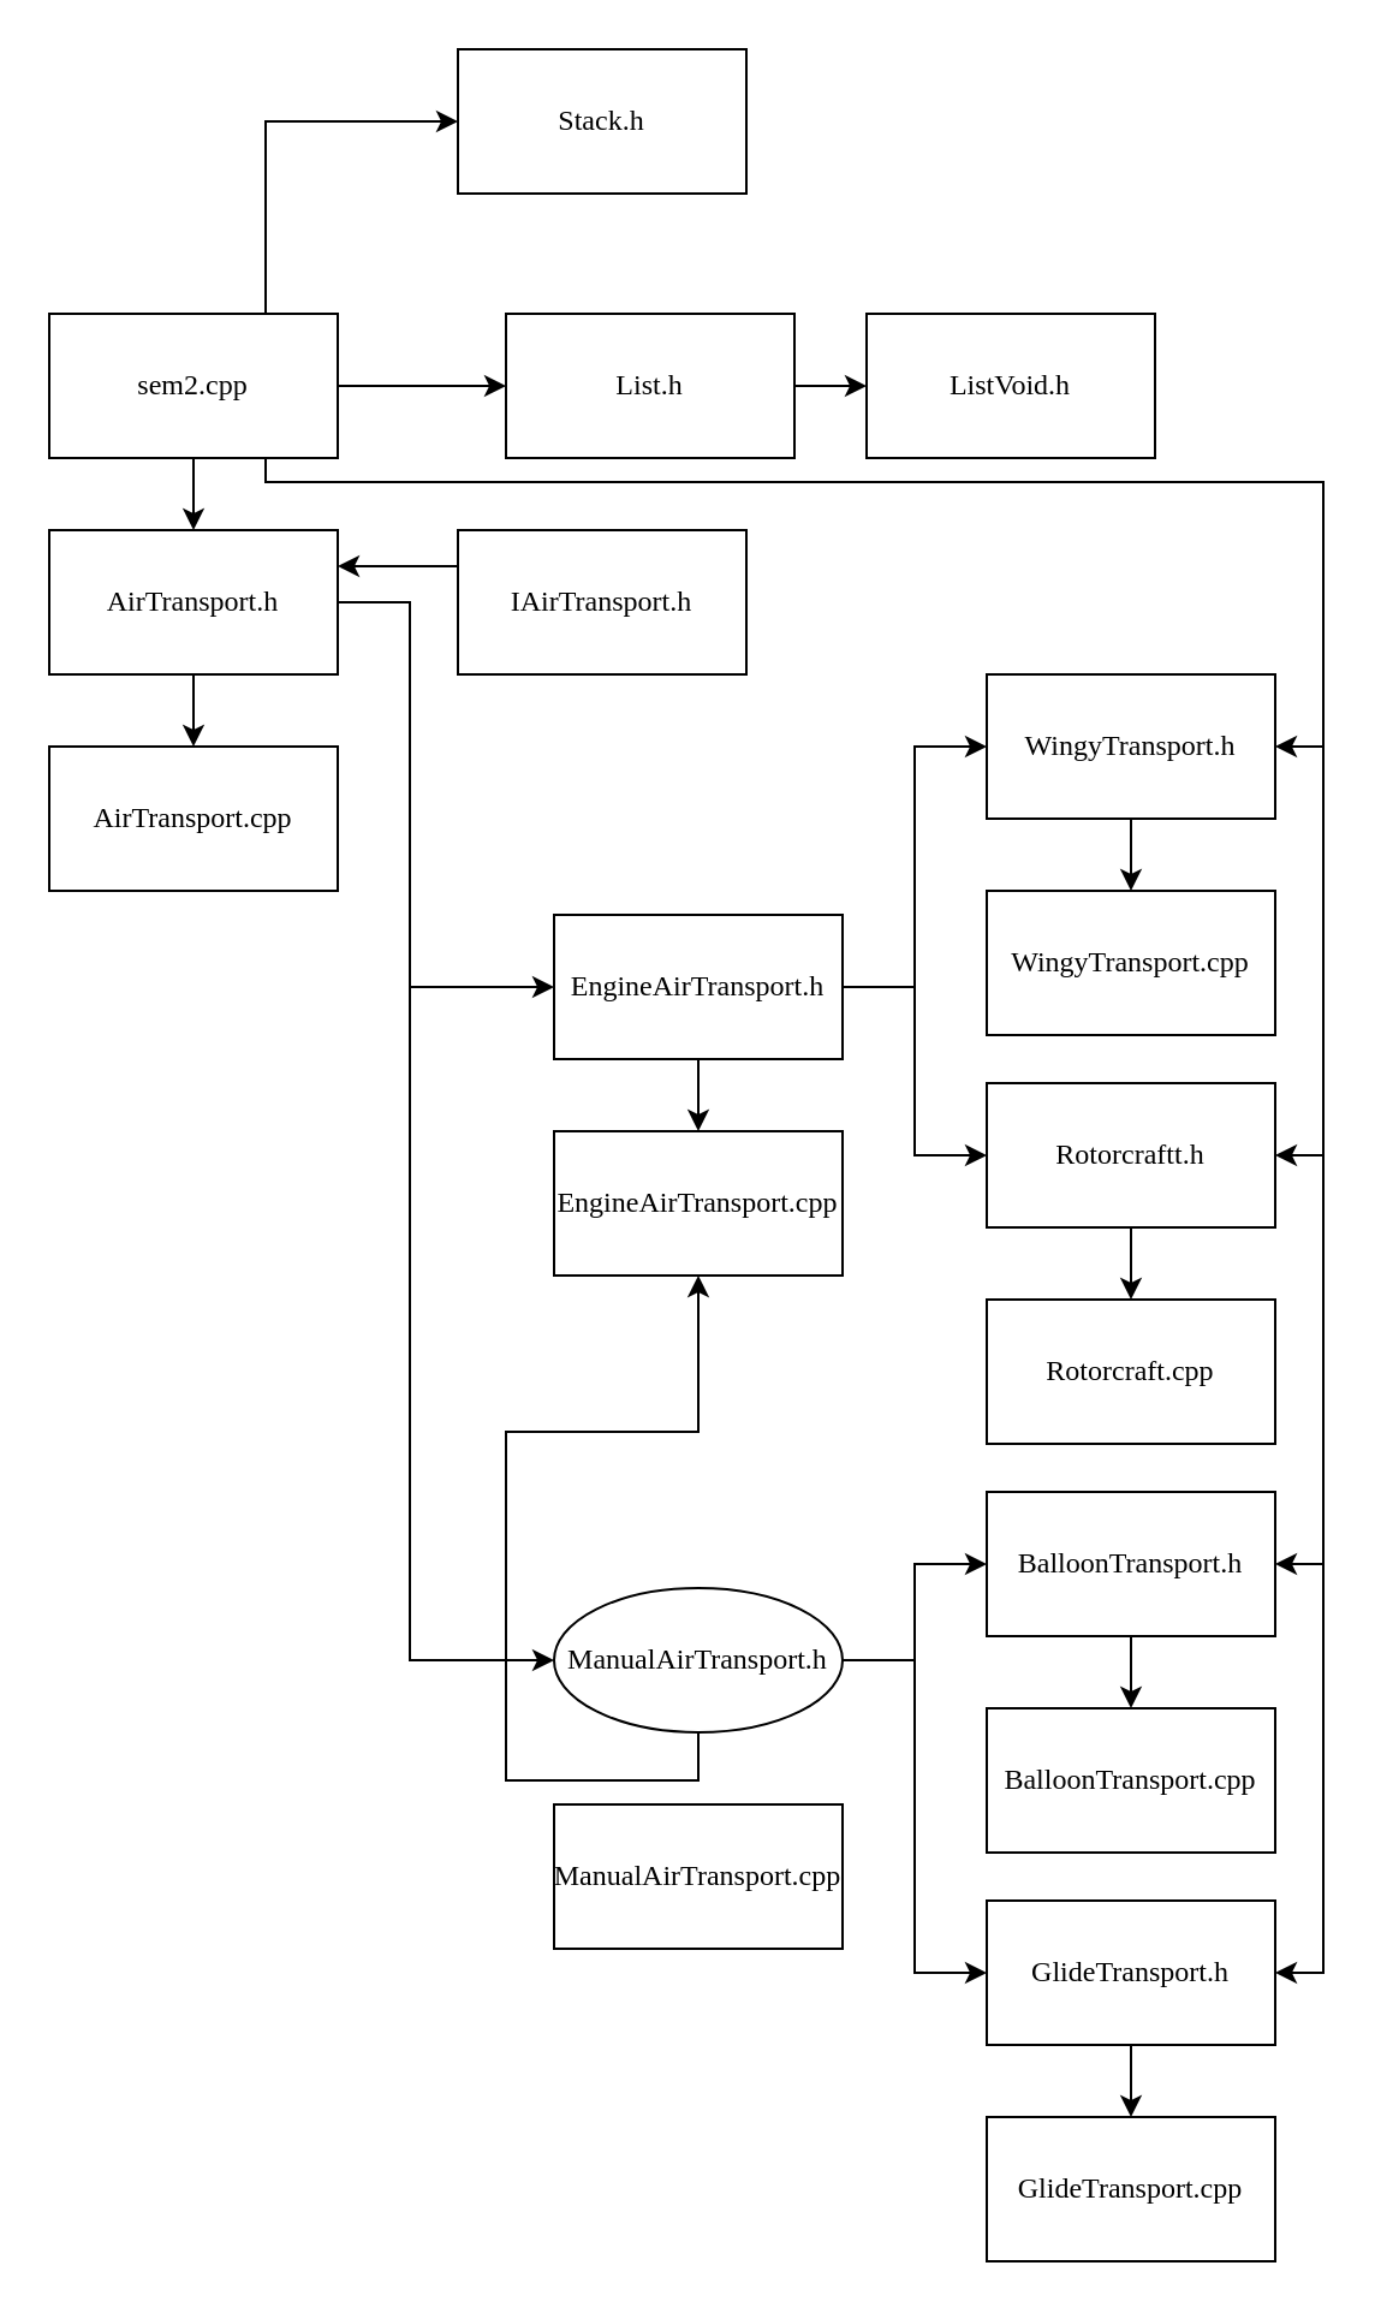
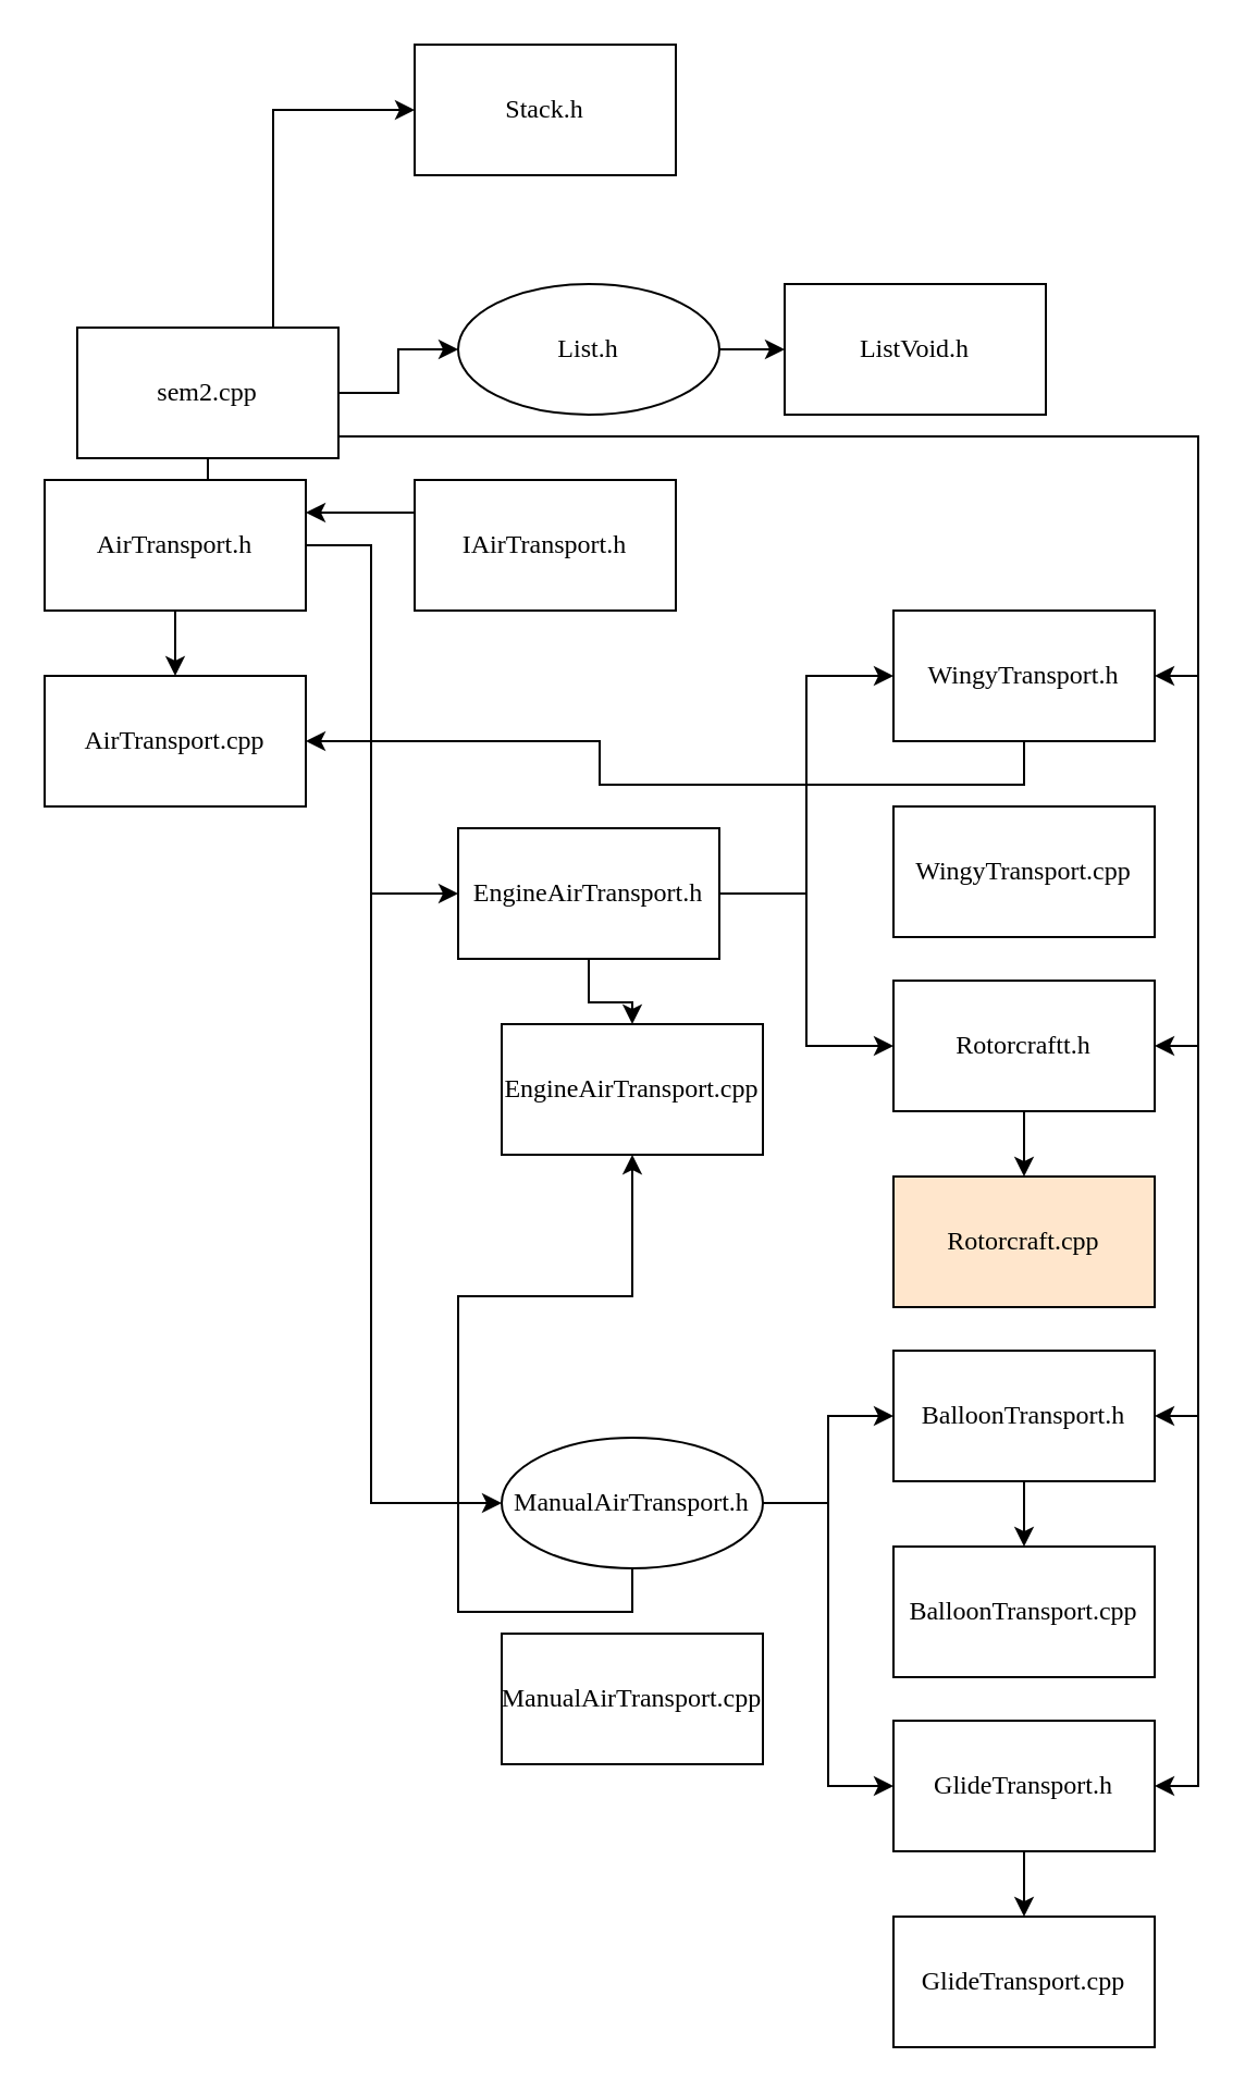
  <mxCell id="0" />
  <mxCell id="1" parent="0" />
  <mxCell id="2" style="edgeStyle=orthogonalEdgeStyle;rounded=0;orthogonalLoop=1;jettySize=auto;html=1;exitX=0.5;exitY=1;exitDx=0;exitDy=0;fontFamily=Times New Roman;fontSize=12;" parent="1" source="9" target="13" edge="1"><mxGeometry relative="1" as="geometry" /></mxCell>
  <mxCell id="3" style="edgeStyle=orthogonalEdgeStyle;rounded=0;orthogonalLoop=1;jettySize=auto;html=1;exitX=1;exitY=0.5;exitDx=0;exitDy=0;entryX=0;entryY=0.5;entryDx=0;entryDy=0;" parent="1" source="9" target="40" edge="1"><mxGeometry relative="1" as="geometry" /></mxCell>
  <mxCell id="4" style="edgeStyle=orthogonalEdgeStyle;rounded=0;orthogonalLoop=1;jettySize=auto;html=1;exitX=0.75;exitY=0;exitDx=0;exitDy=0;entryX=0;entryY=0.5;entryDx=0;entryDy=0;" parent="1" source="9" target="42" edge="1"><mxGeometry relative="1" as="geometry" /></mxCell>
  <mxCell id="5" style="edgeStyle=orthogonalEdgeStyle;rounded=0;orthogonalLoop=1;jettySize=auto;html=1;exitX=0.75;exitY=1;exitDx=0;exitDy=0;entryX=1;entryY=0.5;entryDx=0;entryDy=0;" parent="1" source="9" target="34" edge="1"><mxGeometry relative="1" as="geometry"><Array as="points"><mxPoint x="110" y="200" /><mxPoint x="550" y="200" /><mxPoint x="550" y="650" /></Array></mxGeometry></mxCell>
  <mxCell id="6" style="edgeStyle=orthogonalEdgeStyle;rounded=0;orthogonalLoop=1;jettySize=auto;html=1;exitX=0.75;exitY=1;exitDx=0;exitDy=0;entryX=1;entryY=0.5;entryDx=0;entryDy=0;" parent="1" source="9" target="28" edge="1"><mxGeometry relative="1" as="geometry"><Array as="points"><mxPoint x="110" y="200" /><mxPoint x="550" y="200" /><mxPoint x="550" y="310" /></Array></mxGeometry></mxCell>
  <mxCell id="7" style="edgeStyle=orthogonalEdgeStyle;rounded=0;orthogonalLoop=1;jettySize=auto;html=1;exitX=0.75;exitY=1;exitDx=0;exitDy=0;entryX=1;entryY=0.5;entryDx=0;entryDy=0;" parent="1" source="9" target="37" edge="1"><mxGeometry relative="1" as="geometry"><Array as="points"><mxPoint x="110" y="200" /><mxPoint x="550" y="200" /><mxPoint x="550" y="820" /></Array></mxGeometry></mxCell>
  <mxCell id="8" style="edgeStyle=orthogonalEdgeStyle;rounded=0;orthogonalLoop=1;jettySize=auto;html=1;exitX=0.75;exitY=1;exitDx=0;exitDy=0;entryX=1;entryY=0.5;entryDx=0;entryDy=0;" parent="1" source="9" target="31" edge="1"><mxGeometry relative="1" as="geometry"><Array as="points"><mxPoint x="110" y="200" /><mxPoint x="550" y="200" /><mxPoint x="550" y="480" /></Array></mxGeometry></mxCell>
- <mxCell id="9" value="&lt;font style=&quot;font-size: 12px;&quot;&gt;sem2.cpp&lt;/font&gt;" style="rounded=0;whiteSpace=wrap;html=1;fontFamily=Times New Roman;fontSize=12;" parent="1" vertex="1"><mxGeometry x="20" y="130" width="120" height="60" as="geometry" /></mxCell>
+ <mxCell id="9" value="&lt;font style=&quot;font-size: 12px;&quot;&gt;sem2.cpp&lt;/font&gt;" style="rounded=0;whiteSpace=wrap;html=1;fontFamily=Times New Roman;fontSize=12;" parent="1" vertex="1"><mxGeometry x="35" y="150" width="120" height="60" as="geometry" /></mxCell>
  <mxCell id="10" style="edgeStyle=orthogonalEdgeStyle;rounded=0;orthogonalLoop=1;jettySize=auto;html=1;exitX=0.5;exitY=1;exitDx=0;exitDy=0;fontFamily=Times New Roman;fontSize=12;" parent="1" source="13" target="14" edge="1"><mxGeometry relative="1" as="geometry" /></mxCell>
  <mxCell id="11" style="edgeStyle=orthogonalEdgeStyle;rounded=0;orthogonalLoop=1;jettySize=auto;html=1;exitX=1;exitY=0.5;exitDx=0;exitDy=0;entryX=0;entryY=0.5;entryDx=0;entryDy=0;" parent="1" source="13" target="20" edge="1"><mxGeometry relative="1" as="geometry"><Array as="points"><mxPoint x="170" y="250" /><mxPoint x="170" y="410" /></Array></mxGeometry></mxCell>
  <mxCell id="12" style="edgeStyle=orthogonalEdgeStyle;rounded=0;orthogonalLoop=1;jettySize=auto;html=1;exitX=1;exitY=0.5;exitDx=0;exitDy=0;entryX=0;entryY=0.5;entryDx=0;entryDy=0;" parent="1" source="13" target="25" edge="1"><mxGeometry relative="1" as="geometry"><Array as="points"><mxPoint x="170" y="250" /><mxPoint x="170" y="690" /></Array></mxGeometry></mxCell>
  <mxCell id="13" value="&lt;font style=&quot;font-size: 12px;&quot;&gt;AirTransport.h&lt;/font&gt;" style="rounded=0;whiteSpace=wrap;html=1;fontFamily=Times New Roman;fontSize=12;" parent="1" vertex="1"><mxGeometry x="20" y="220" width="120" height="60" as="geometry" /></mxCell>
  <mxCell id="14" value="&lt;font style=&quot;font-size: 12px;&quot;&gt;AirTransport.cpp&lt;/font&gt;" style="rounded=0;whiteSpace=wrap;html=1;fontFamily=Times New Roman;fontSize=12;" parent="1" vertex="1"><mxGeometry x="20" y="310" width="120" height="60" as="geometry" /></mxCell>
  <mxCell id="15" style="edgeStyle=orthogonalEdgeStyle;rounded=0;orthogonalLoop=1;jettySize=auto;html=1;exitX=0;exitY=0.25;exitDx=0;exitDy=0;entryX=1;entryY=0.25;entryDx=0;entryDy=0;fontFamily=Times New Roman;fontSize=12;" parent="1" source="16" target="13" edge="1"><mxGeometry relative="1" as="geometry" /></mxCell>
  <mxCell id="16" value="&lt;font style=&quot;font-size: 12px;&quot;&gt;IAirTransport.h&lt;/font&gt;" style="rounded=0;whiteSpace=wrap;html=1;fontFamily=Times New Roman;fontSize=12;" parent="1" vertex="1"><mxGeometry x="190" y="220" width="120" height="60" as="geometry" /></mxCell>
  <mxCell id="17" style="edgeStyle=orthogonalEdgeStyle;rounded=0;orthogonalLoop=1;jettySize=auto;html=1;exitX=0.5;exitY=1;exitDx=0;exitDy=0;fontFamily=Times New Roman;fontSize=12;" parent="1" source="20" target="21" edge="1"><mxGeometry relative="1" as="geometry" /></mxCell>
  <mxCell id="18" style="edgeStyle=orthogonalEdgeStyle;rounded=0;orthogonalLoop=1;jettySize=auto;html=1;exitX=1;exitY=0.5;exitDx=0;exitDy=0;entryX=0;entryY=0.5;entryDx=0;entryDy=0;" parent="1" source="20" target="28" edge="1"><mxGeometry relative="1" as="geometry" /></mxCell>
  <mxCell id="19" style="edgeStyle=orthogonalEdgeStyle;rounded=0;orthogonalLoop=1;jettySize=auto;html=1;exitX=1;exitY=0.5;exitDx=0;exitDy=0;entryX=0;entryY=0.5;entryDx=0;entryDy=0;" parent="1" source="20" target="31" edge="1"><mxGeometry relative="1" as="geometry" /></mxCell>
- <mxCell id="20" value="&lt;font style=&quot;font-size: 12px;&quot;&gt;EngineAirTransport.h&lt;/font&gt;" style="rounded=0;whiteSpace=wrap;html=1;fontFamily=Times New Roman;fontSize=12;" parent="1" vertex="1"><mxGeometry x="230" y="380" width="120" height="60" as="geometry" /></mxCell>
+ <mxCell id="20" value="&lt;font style=&quot;font-size: 12px;&quot;&gt;EngineAirTransport.h&lt;/font&gt;" style="rounded=0;whiteSpace=wrap;html=1;fontFamily=Times New Roman;fontSize=12;" parent="1" vertex="1"><mxGeometry x="210" y="380" width="120" height="60" as="geometry" /></mxCell>
  <mxCell id="21" value="EngineAirTransport.cpp" style="rounded=0;whiteSpace=wrap;html=1;fontFamily=Times New Roman;fontSize=12;" parent="1" vertex="1"><mxGeometry x="230" y="470" width="120" height="60" as="geometry" /></mxCell>
  <mxCell id="22" style="edgeStyle=orthogonalEdgeStyle;rounded=0;orthogonalLoop=1;jettySize=auto;html=1;exitX=0.5;exitY=1;exitDx=0;exitDy=0;fontFamily=Times New Roman;fontSize=12;" parent="1" source="25" target="21" edge="1"><mxGeometry relative="1" as="geometry" /></mxCell>
  <mxCell id="23" style="edgeStyle=orthogonalEdgeStyle;rounded=0;orthogonalLoop=1;jettySize=auto;html=1;exitX=1;exitY=0.5;exitDx=0;exitDy=0;entryX=0;entryY=0.5;entryDx=0;entryDy=0;" parent="1" source="25" target="34" edge="1"><mxGeometry relative="1" as="geometry" /></mxCell>
  <mxCell id="24" style="edgeStyle=orthogonalEdgeStyle;rounded=0;orthogonalLoop=1;jettySize=auto;html=1;exitX=1;exitY=0.5;exitDx=0;exitDy=0;entryX=0;entryY=0.5;entryDx=0;entryDy=0;" parent="1" source="25" target="37" edge="1"><mxGeometry relative="1" as="geometry" /></mxCell>
  <mxCell id="25" value="&lt;font style=&quot;font-size: 12px;&quot;&gt;ManualAirTransport.h&lt;/font&gt;" style="ellipse;whiteSpace=wrap;html=1;fontFamily=Times New Roman;fontSize=12;" parent="1" vertex="1"><mxGeometry x="230" y="660" width="120" height="60" as="geometry" /></mxCell>
  <mxCell id="26" value="ManualAirTransport.cpp" style="rounded=0;whiteSpace=wrap;html=1;fontFamily=Times New Roman;fontSize=12;" parent="1" vertex="1"><mxGeometry x="230" y="750" width="120" height="60" as="geometry" /></mxCell>
- <mxCell id="27" style="edgeStyle=orthogonalEdgeStyle;rounded=0;orthogonalLoop=1;jettySize=auto;html=1;exitX=0.5;exitY=1;exitDx=0;exitDy=0;fontFamily=Times New Roman;fontSize=12;" parent="1" source="28" target="29" edge="1"><mxGeometry relative="1" as="geometry" /></mxCell>
+ <mxCell id="27" style="edgeStyle=orthogonalEdgeStyle;rounded=0;orthogonalLoop=1;jettySize=auto;html=1;exitX=0.5;exitY=1;exitDx=0;exitDy=0;fontFamily=Times New Roman;fontSize=12;" parent="1" source="28" target="14" edge="1"><mxGeometry relative="1" as="geometry" /></mxCell>
  <mxCell id="28" value="&lt;font style=&quot;font-size: 12px;&quot;&gt;WingyTransport.h&lt;/font&gt;" style="rounded=0;whiteSpace=wrap;html=1;fontFamily=Times New Roman;fontSize=12;" parent="1" vertex="1"><mxGeometry x="410" y="280" width="120" height="60" as="geometry" /></mxCell>
  <mxCell id="29" value="WingyTransport.cpp" style="rounded=0;whiteSpace=wrap;html=1;fontFamily=Times New Roman;fontSize=12;" parent="1" vertex="1"><mxGeometry x="410" y="370" width="120" height="60" as="geometry" /></mxCell>
  <mxCell id="30" style="edgeStyle=orthogonalEdgeStyle;rounded=0;orthogonalLoop=1;jettySize=auto;html=1;exitX=0.5;exitY=1;exitDx=0;exitDy=0;fontFamily=Times New Roman;fontSize=12;" parent="1" source="31" target="32" edge="1"><mxGeometry relative="1" as="geometry" /></mxCell>
  <mxCell id="31" value="&lt;font style=&quot;font-size: 12px;&quot;&gt;Rotorcraftt.h&lt;/font&gt;" style="rounded=0;whiteSpace=wrap;html=1;fontFamily=Times New Roman;fontSize=12;" parent="1" vertex="1"><mxGeometry x="410" y="450" width="120" height="60" as="geometry" /></mxCell>
- <mxCell id="32" value="Rotorcraft.cpp" style="rounded=0;whiteSpace=wrap;html=1;fontFamily=Times New Roman;fontSize=12;" parent="1" vertex="1"><mxGeometry x="410" y="540" width="120" height="60" as="geometry" /></mxCell>
+ <mxCell id="32" value="Rotorcraft.cpp" style="rounded=0;whiteSpace=wrap;html=1;fontFamily=Times New Roman;fontSize=12;fillColor=#ffe6cc;" parent="1" vertex="1"><mxGeometry x="410" y="540" width="120" height="60" as="geometry" /></mxCell>
  <mxCell id="33" style="edgeStyle=orthogonalEdgeStyle;rounded=0;orthogonalLoop=1;jettySize=auto;html=1;exitX=0.5;exitY=1;exitDx=0;exitDy=0;fontFamily=Times New Roman;fontSize=12;" parent="1" source="34" target="35" edge="1"><mxGeometry relative="1" as="geometry" /></mxCell>
  <mxCell id="34" value="&lt;font style=&quot;font-size: 12px;&quot;&gt;BalloonTransport.h&lt;/font&gt;" style="rounded=0;whiteSpace=wrap;html=1;fontFamily=Times New Roman;fontSize=12;" parent="1" vertex="1"><mxGeometry x="410" y="620" width="120" height="60" as="geometry" /></mxCell>
  <mxCell id="35" value="BalloonTransport.cpp" style="rounded=0;whiteSpace=wrap;html=1;fontFamily=Times New Roman;fontSize=12;" parent="1" vertex="1"><mxGeometry x="410" y="710" width="120" height="60" as="geometry" /></mxCell>
  <mxCell id="36" style="edgeStyle=orthogonalEdgeStyle;rounded=0;orthogonalLoop=1;jettySize=auto;html=1;exitX=0.5;exitY=1;exitDx=0;exitDy=0;fontFamily=Times New Roman;fontSize=12;" parent="1" source="37" target="38" edge="1"><mxGeometry relative="1" as="geometry" /></mxCell>
  <mxCell id="37" value="&lt;font style=&quot;font-size: 12px;&quot;&gt;GlideTransport.h&lt;/font&gt;" style="rounded=0;whiteSpace=wrap;html=1;fontFamily=Times New Roman;fontSize=12;" parent="1" vertex="1"><mxGeometry x="410" y="790" width="120" height="60" as="geometry" /></mxCell>
  <mxCell id="38" value="GlideTransport.cpp" style="rounded=0;whiteSpace=wrap;html=1;fontFamily=Times New Roman;fontSize=12;" parent="1" vertex="1"><mxGeometry x="410" y="880" width="120" height="60" as="geometry" /></mxCell>
  <mxCell id="39" style="edgeStyle=orthogonalEdgeStyle;rounded=0;orthogonalLoop=1;jettySize=auto;html=1;exitX=1;exitY=0.5;exitDx=0;exitDy=0;fontFamily=Times New Roman;fontSize=12;" parent="1" source="40" target="41" edge="1"><mxGeometry relative="1" as="geometry" /></mxCell>
- <mxCell id="40" value="&lt;font style=&quot;font-size: 12px;&quot;&gt;List.h&lt;/font&gt;" style="rounded=0;whiteSpace=wrap;html=1;fontFamily=Times New Roman;fontSize=12;" parent="1" vertex="1"><mxGeometry x="210" y="130" width="120" height="60" as="geometry" /></mxCell>
+ <mxCell id="40" value="&lt;font style=&quot;font-size: 12px;&quot;&gt;List.h&lt;/font&gt;" style="ellipse;whiteSpace=wrap;html=1;fontFamily=Times New Roman;fontSize=12;" parent="1" vertex="1"><mxGeometry x="210" y="130" width="120" height="60" as="geometry" /></mxCell>
  <mxCell id="41" value="ListVoid.h" style="rounded=0;whiteSpace=wrap;html=1;fontFamily=Times New Roman;fontSize=12;" parent="1" vertex="1"><mxGeometry x="360" y="130" width="120" height="60" as="geometry" /></mxCell>
  <mxCell id="42" value="&lt;font style=&quot;font-size: 12px;&quot;&gt;Stack.h&lt;/font&gt;" style="rounded=0;whiteSpace=wrap;html=1;fontFamily=Times New Roman;fontSize=12;" parent="1" vertex="1"><mxGeometry x="190" y="20" width="120" height="60" as="geometry" /></mxCell>
